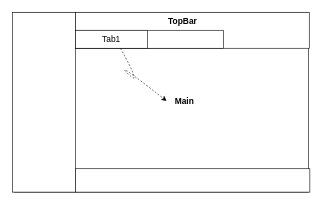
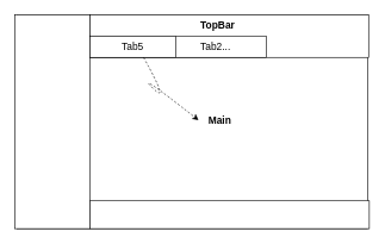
  <mxCell id="0" />
  <mxCell id="1" parent="0" />
  <mxCell id="2" value="" style="rounded=0;whiteSpace=wrap;html=1;" vertex="1" parent="1"><mxGeometry x="23" y="20" width="491" height="300" as="geometry" /></mxCell>
  <mxCell id="3" value="" style="rounded=0;whiteSpace=wrap;html=1;" vertex="1" parent="1"><mxGeometry x="20" y="20" width="105" height="300" as="geometry" /></mxCell>
  <mxCell id="4" value="" style="rounded=0;whiteSpace=wrap;html=1;" vertex="1" parent="1"><mxGeometry x="125" y="20" width="390" height="60" as="geometry" /></mxCell>
  <mxCell id="5" value="" style="rounded=0;whiteSpace=wrap;html=1;" vertex="1" parent="1"><mxGeometry x="125" y="281" width="391" height="39" as="geometry" /></mxCell>
  <mxCell id="6" value="" style="rounded=0;whiteSpace=wrap;html=1;" vertex="1" parent="1"><mxGeometry x="125" y="50" width="247" height="30" as="geometry" /></mxCell>
  <mxCell id="7" value="" style="rounded=0;whiteSpace=wrap;html=1;" vertex="1" parent="1"><mxGeometry x="125" y="50" width="120" height="30" as="geometry" /></mxCell>
  <mxCell id="8" value="TopBar" style="text;html=1;strokeColor=none;fillColor=none;align=center;verticalAlign=middle;whiteSpace=wrap;rounded=0;fontStyle=1;fontSize=14;" vertex="1" parent="1"><mxGeometry x="274" y="20" width="60" height="30" as="geometry" /></mxCell>
- <mxCell id="9" value="Tab1" style="text;html=1;strokeColor=none;fillColor=none;align=center;verticalAlign=middle;whiteSpace=wrap;rounded=0;fontSize=14;" vertex="1" parent="1"><mxGeometry x="155" y="50" width="60" height="30" as="geometry" /></mxCell>
+ <mxCell id="9" value="Tab5" style="text;html=1;strokeColor=none;fillColor=none;align=center;verticalAlign=middle;whiteSpace=wrap;rounded=0;fontSize=14;" vertex="1" parent="1"><mxGeometry x="155" y="50" width="60" height="30" as="geometry" /></mxCell>
+ <mxCell id="10" value="Tab2..." style="text;html=1;strokeColor=none;fillColor=none;align=center;verticalAlign=middle;whiteSpace=wrap;rounded=0;fontSize=14;" vertex="1" parent="1"><mxGeometry x="271" y="50" width="60" height="30" as="geometry" /></mxCell>
  <mxCell id="11" value="Main" style="text;html=1;strokeColor=none;fillColor=none;align=center;verticalAlign=middle;whiteSpace=wrap;rounded=0;fontSize=14;fontStyle=1" vertex="1" parent="1"><mxGeometry x="277" y="153" width="60" height="30" as="geometry" /></mxCell>
  <mxCell id="12" value="" style="curved=1;endArrow=classic;html=1;rounded=0;fontSize=14;entryX=0;entryY=0.5;entryDx=0;entryDy=0;exitX=0.75;exitY=1;exitDx=0;exitDy=0;dashed=1;" edge="1" parent="1" source="9" target="11"><mxGeometry width="50" height="50" relative="1" as="geometry"><mxPoint x="188" y="148" as="sourcePoint" /><mxPoint x="238" y="98" as="targetPoint" /><Array as="points"><mxPoint x="238" y="148" /><mxPoint x="188" y="98" /></Array></mxGeometry></mxCell>
